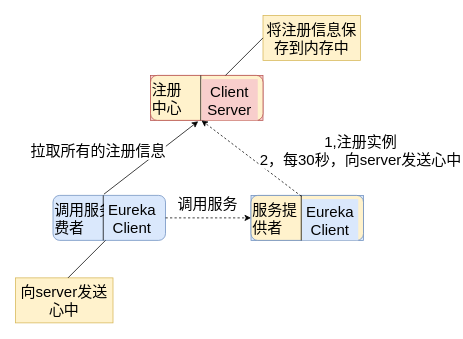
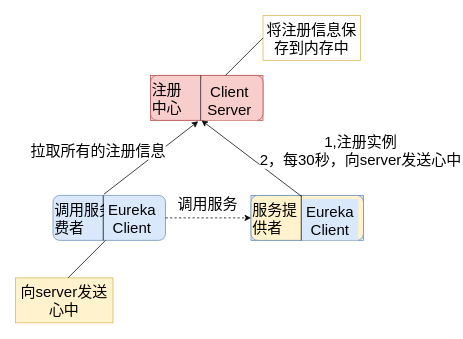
  <mxCell id="0" />
  <mxCell id="1" parent="0" />
  <mxCell id="2" value="" style="group" vertex="1" connectable="0" parent="1"><mxGeometry x="70" y="260" width="150" height="60" as="geometry" /></mxCell>
  <mxCell id="3" value="&lt;font style=&quot;font-size: 20px&quot;&gt;调用服务&lt;br&gt;费者&lt;/font&gt;" style="rounded=1;whiteSpace=wrap;html=1;align=left;fillColor=#dae8fc;strokeColor=#6c8ebf;" vertex="1" parent="2"><mxGeometry width="150" height="60" as="geometry" /></mxCell>
  <mxCell id="4" value="" style="endArrow=none;html=1;entryX=0.5;entryY=0;entryDx=0;entryDy=0;" edge="1" parent="2"><mxGeometry width="50" height="50" relative="1" as="geometry"><mxPoint x="67" y="60" as="sourcePoint" /><mxPoint x="67" as="targetPoint" /></mxGeometry></mxCell>
  <mxCell id="5" value="&lt;font style=&quot;font-size: 20px&quot;&gt;Eureka&lt;br&gt;Client&lt;/font&gt;" style="rounded=0;whiteSpace=wrap;html=1;fillColor=#dae8fc;strokeColor=none;" vertex="1" parent="2"><mxGeometry x="68" y="5" width="75" height="50" as="geometry" /></mxCell>
  <mxCell id="6" value="" style="group;fillColor=#dae8fc;strokeColor=#6c8ebf;" vertex="1" connectable="0" parent="1"><mxGeometry x="334" y="260" width="150" height="60" as="geometry" /></mxCell>
  <mxCell id="7" value="&lt;font style=&quot;font-size: 20px&quot;&gt;服务提&lt;br&gt;供者&lt;/font&gt;" style="rounded=1;whiteSpace=wrap;html=1;align=left;fillColor=#fff2cc;strokeColor=#6c8ebf;" vertex="1" parent="6"><mxGeometry width="150" height="60" as="geometry" /></mxCell>
  <mxCell id="8" value="" style="endArrow=none;html=1;entryX=0.5;entryY=0;entryDx=0;entryDy=0;" edge="1" parent="6"><mxGeometry width="50" height="50" relative="1" as="geometry"><mxPoint x="67" y="60" as="sourcePoint" /><mxPoint x="67" as="targetPoint" /></mxGeometry></mxCell>
  <mxCell id="9" value="&lt;font style=&quot;font-size: 20px&quot;&gt;Eureka&lt;br&gt;Client&lt;/font&gt;" style="rounded=0;whiteSpace=wrap;html=1;fillColor=#dae8fc;strokeColor=none;" vertex="1" parent="6"><mxGeometry x="68" y="5" width="75" height="55" as="geometry" /></mxCell>
  <mxCell id="10" value="" style="group;fillColor=#f8cecc;strokeColor=#b85450;" vertex="1" connectable="0" parent="1"><mxGeometry x="200" y="100" width="150" height="60" as="geometry" /></mxCell>
- <mxCell id="11" value="&lt;span style=&quot;font-size: 20px&quot;&gt;注册&lt;br&gt;中心&lt;/span&gt;" style="rounded=1;whiteSpace=wrap;html=1;align=left;fillColor=#fff2cc;strokeColor=#b85450;" vertex="1" parent="10"><mxGeometry width="150" height="60" as="geometry" /></mxCell>
+ <mxCell id="11" value="&lt;span style=&quot;font-size: 20px&quot;&gt;注册&lt;br&gt;中心&lt;/span&gt;" style="rounded=1;whiteSpace=wrap;html=1;align=left;fillColor=#f8cecc;strokeColor=#b85450;" vertex="1" parent="10"><mxGeometry width="150" height="60" as="geometry" /></mxCell>
  <mxCell id="12" value="" style="endArrow=none;html=1;entryX=0.5;entryY=0;entryDx=0;entryDy=0;" edge="1" parent="10"><mxGeometry width="50" height="50" relative="1" as="geometry"><mxPoint x="67" y="60" as="sourcePoint" /><mxPoint x="67" as="targetPoint" /></mxGeometry></mxCell>
  <mxCell id="13" value="&lt;font style=&quot;font-size: 20px&quot;&gt;Client&lt;br&gt;Server&lt;br&gt;&lt;/font&gt;" style="rounded=0;whiteSpace=wrap;html=1;fillColor=#f8cecc;strokeColor=none;" vertex="1" parent="10"><mxGeometry x="68" y="5" width="75" height="55" as="geometry" /></mxCell>
- <mxCell id="14" value="" style="endArrow=classic;html=1;fontSize=20;entryX=0;entryY=1;entryDx=0;entryDy=0;exitX=0.448;exitY=0.02;exitDx=0;exitDy=0;exitPerimeter=0;dashed=1;" edge="1" parent="1" source="7" target="13"><mxGeometry width="50" height="50" relative="1" as="geometry"><mxPoint x="350" y="210" as="sourcePoint" /><mxPoint x="400" y="160" as="targetPoint" /></mxGeometry></mxCell>
+ <mxCell id="14" value="" style="endArrow=classic;html=1;fontSize=20;entryX=0;entryY=1;entryDx=0;entryDy=0;exitX=0.448;exitY=0.02;exitDx=0;exitDy=0;exitPerimeter=0;" edge="1" parent="1" source="7" target="13"><mxGeometry width="50" height="50" relative="1" as="geometry"><mxPoint x="350" y="210" as="sourcePoint" /><mxPoint x="400" y="160" as="targetPoint" /></mxGeometry></mxCell>
  <mxCell id="15" value="1,注册实例&lt;br&gt;2，每30秒，向server发送心中" style="edgeLabel;html=1;align=center;verticalAlign=middle;resizable=0;points=[];fontSize=20;" vertex="1" connectable="0" parent="14"><mxGeometry x="0.167" y="2" relative="1" as="geometry"><mxPoint x="158.04" y="-3.51" as="offset" /></mxGeometry></mxCell>
  <mxCell id="16" value="拉取所有的注册信息" style="endArrow=classic;html=1;fontSize=20;exitX=0.453;exitY=-0.027;exitDx=0;exitDy=0;exitPerimeter=0;entryX=0.424;entryY=1.02;entryDx=0;entryDy=0;entryPerimeter=0;" edge="1" parent="1" source="3" target="11"><mxGeometry x="-0.629" y="51" width="50" height="50" relative="1" as="geometry"><mxPoint x="110" y="260" as="sourcePoint" /><mxPoint x="250" y="160" as="targetPoint" /><mxPoint as="offset" /></mxGeometry></mxCell>
- <mxCell id="17" value="将注册信息保存到内存中" style="rounded=0;whiteSpace=wrap;html=1;fontSize=20;fillColor=#fff2cc;strokeColor=#d6b656;" vertex="1" parent="1"><mxGeometry x="350" width="130" height="60" as="geometry" y="20" /></mxCell>
+ <mxCell id="17" value="将注册信息保存到内存中" style="rounded=0;whiteSpace=wrap;html=1;fontSize=20;fillColor=#ffffff;strokeColor=#d6b656;" vertex="1" parent="1"><mxGeometry x="350" width="130" height="60" as="geometry" y="20" /></mxCell>
  <mxCell id="18" value="向server发送心中" style="rounded=0;whiteSpace=wrap;html=1;fontSize=20;fillColor=#fff2cc;strokeColor=#d6b656;" vertex="1" parent="1"><mxGeometry x="20" y="370" width="130" height="60" as="geometry" /></mxCell>
  <mxCell id="19" value="" style="endArrow=none;html=1;fontSize=20;" edge="1" parent="1"><mxGeometry width="50" height="50" relative="1" as="geometry"><mxPoint x="300" y="100" as="sourcePoint" /><mxPoint x="350" y="50" as="targetPoint" /></mxGeometry></mxCell>
  <mxCell id="20" value="" style="endArrow=none;html=1;fontSize=20;" edge="1" parent="1"><mxGeometry width="50" height="50" relative="1" as="geometry"><mxPoint x="90" y="370" as="sourcePoint" /><mxPoint x="140" y="320" as="targetPoint" /></mxGeometry></mxCell>
  <mxCell id="21" value="" style="endArrow=classic;html=1;fontSize=20;entryX=0;entryY=0.5;entryDx=0;entryDy=0;dashed=1;" edge="1" parent="1" target="7"><mxGeometry width="50" height="50" relative="1" as="geometry"><mxPoint x="220" y="290" as="sourcePoint" /><mxPoint x="270" y="240" as="targetPoint" /></mxGeometry></mxCell>
  <mxCell id="22" value="调用服务" style="edgeLabel;html=1;align=center;verticalAlign=middle;resizable=0;points=[];fontSize=20;" vertex="1" connectable="0" parent="21"><mxGeometry x="-0.186" y="1" relative="1" as="geometry"><mxPoint x="9" y="-19" as="offset" /></mxGeometry></mxCell>
